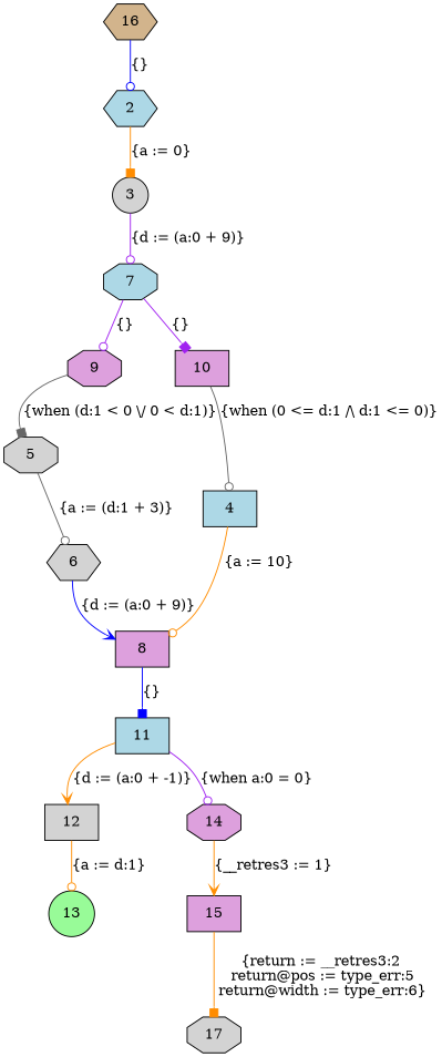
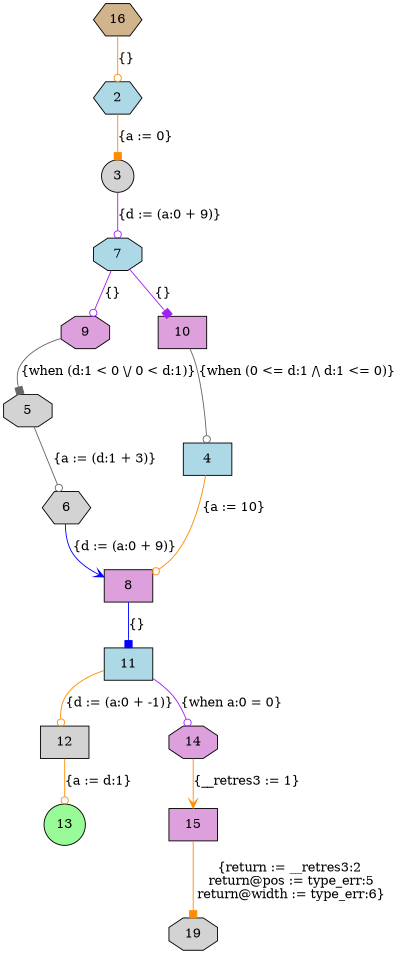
  digraph {
    node [fillcolor=lightgrey shape=box style=filled]
    edge [arrowhead=odot color=darkorange]
    2 [fillcolor=lightblue shape=hexagon]
    3 [shape=circle]
    7 [fillcolor=lightblue shape=octagon]
    9 [fillcolor=plum shape=octagon]
    10 [fillcolor=plum]
    4 [fillcolor=lightblue]
    8 [fillcolor=plum]
    11 [fillcolor=lightblue]
    5 [shape=octagon]
    6 [shape=hexagon]
    12
    14 [fillcolor=plum shape=octagon]
    13 [fillcolor=palegreen shape=circle]
    15 [fillcolor=plum]
-   17 [shape=octagon]
+   17 [shape=octagon label=19]
    16 [fillcolor=tan shape=hexagon]
    2 -> 3 [arrowhead=box label="{a := 0}"]
    3 -> 7 [color=purple label="{d := (a:0 + 9)}"]
    7 -> 9 [color=purple label="{}"]
    7 -> 10 [arrowhead=box color=purple label="{}"]
    9 -> 5 [arrowhead=box color=gray40 label="{when (d:1 < 0 \\/ 0 < d:1)}"]
    10 -> 4 [color=gray40 label="{when (0 <= d:1 /\\ d:1 <= 0)}"]
    4 -> 8 [label="{a := 10}"]
    8 -> 11 [arrowhead=box color=blue label="{}"]
-   11 -> 12 [arrowhead=vee label="{d := (a:0 + -1)}"]
+   11 -> 12 [label="{d := (a:0 + -1)}"]
    11 -> 14 [color=purple label="{when a:0 = 0}"]
    5 -> 6 [color=gray40 label="{a := (d:1 + 3)}"]
    6 -> 8 [arrowhead=vee color=blue label="{d := (a:0 + 9)}"]
    12 -> 13 [label="{a := d:1}"]
    14 -> 15 [arrowhead=vee label="{__retres3 := 1}"]
    15 -> 17 [arrowhead=box label="{return := __retres3:2\n return@pos := type_err:5\n return@width := type_err:6}"]
-   16 -> 2 [color=blue label="{}"]
+   16 -> 2 [label="{}"]
  }
